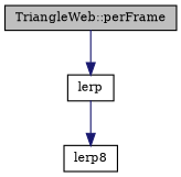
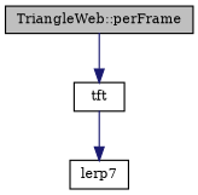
  digraph {
    fontname="DejaVu Serif"
    rankdir=TB
    node [color=black fillcolor=white fontname="DejaVu Serif" fontsize=10 shape=record style=filled]
    edge [color=midnightblue fontname="DejaVu Serif" fontsize=10 labelfontname=Helvetica labelfontsize=10 style=solid]
    n1 [fillcolor=grey75 fontcolor=black height=0.2 label="TriangleWeb::perFrame" width=0.4]
-   n2 [height=0.2 label=lerp width=0.4]
-   n3 [height=0.2 label=lerp8 width=0.4]
+   n2 [height=0.2 label=tft width=0.4]
+   n3 [height=0.2 label=lerp7 width=0.4]
    n1 -> n2
    n2 -> n3
  }
